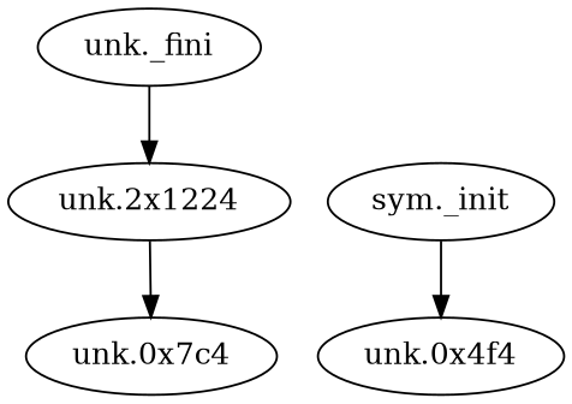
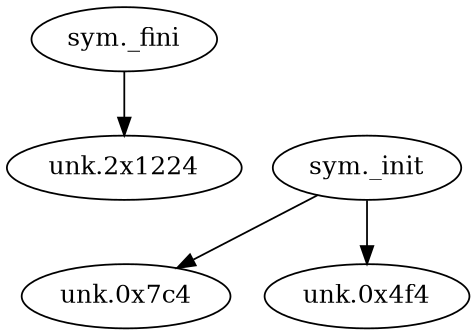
  digraph {
    n1 [label="sym._init"]
    n2 [label="unk.0x7c4"]
    n3 [label="unk.0x4f4"]
-   n4 [label="unk._fini"]
+   n4 [label="sym._fini"]
    n5 [label="unk.2x1224"]
-   n5 -> n2
+   n1 -> n2
    n1 -> n3
    n4 -> n5
  }
